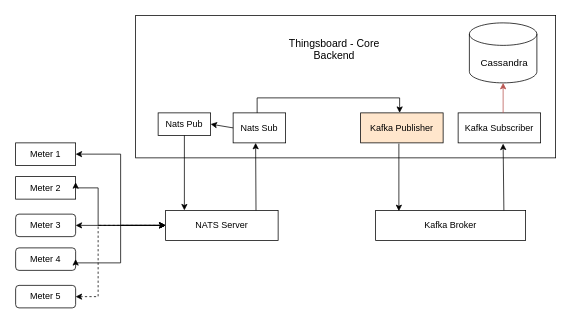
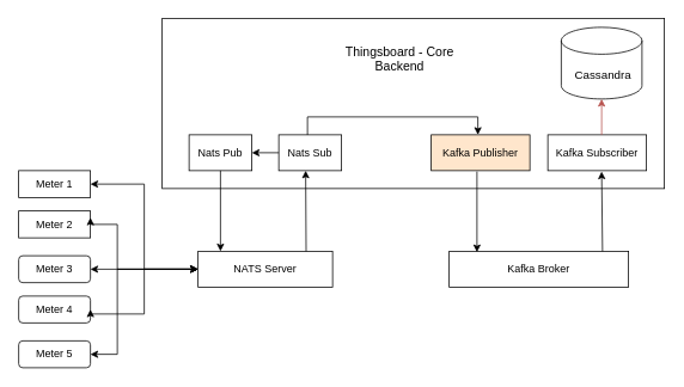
  <mxCell id="0" />
  <mxCell id="1" parent="0" />
  <mxCell id="2" value="" style="rounded=0;whiteSpace=wrap;html=1;align=center;" parent="1" vertex="1"><mxGeometry x="180" y="20" width="560" height="190" as="geometry" /></mxCell>
  <mxCell id="3" value="&lt;font style=&quot;font-size: 14px;&quot;&gt;Thingsboard - Core&lt;/font&gt;&lt;div&gt;&lt;font style=&quot;font-size: 14px;&quot;&gt;Backend&lt;/font&gt;&lt;/div&gt;" style="text;html=1;align=center;verticalAlign=middle;whiteSpace=wrap;rounded=0;" parent="1" vertex="1"><mxGeometry x="370" y="40" width="150" height="50" as="geometry" /></mxCell>
  <mxCell id="4" value="Nats Sub" style="rounded=0;whiteSpace=wrap;html=1;" parent="1" vertex="1"><mxGeometry x="310" y="150" width="70" height="40" as="geometry" /></mxCell>
- <mxCell id="5" value="Nats Pub" style="rounded=0;whiteSpace=wrap;html=1;" parent="1" vertex="1"><mxGeometry x="210" y="150" width="70" height="30" as="geometry" /></mxCell>
+ <mxCell id="5" value="Nats Pub" style="rounded=0;whiteSpace=wrap;html=1;" parent="1" vertex="1"><mxGeometry x="210" y="150" width="70" height="40" as="geometry" /></mxCell>
  <mxCell id="6" value="Kafka Publisher" style="rounded=0;whiteSpace=wrap;html=1;fillColor=#ffe6cc;" parent="1" vertex="1"><mxGeometry x="480" y="150" width="110" height="40" as="geometry" /></mxCell>
  <mxCell id="7" value="Kafka Subscriber" style="rounded=0;whiteSpace=wrap;html=1;" parent="1" vertex="1"><mxGeometry x="610" y="150" width="110" height="40" as="geometry" /></mxCell>
  <mxCell id="8" value="NATS Server" style="rounded=0;whiteSpace=wrap;html=1;" parent="1" vertex="1"><mxGeometry x="220" y="280" width="150" height="40" as="geometry" /></mxCell>
  <mxCell id="9" value="Kafka Broker" style="rounded=0;whiteSpace=wrap;html=1;" parent="1" vertex="1"><mxGeometry x="500" y="280" width="200" height="40" as="geometry" /></mxCell>
  <mxCell id="10" value="Meter 2" style="whiteSpace=wrap;html=1;rounded=0;" parent="1" vertex="1"><mxGeometry x="20" y="235" width="80" height="30" as="geometry" /></mxCell>
  <mxCell id="11" value="Meter 3" style="rounded=1;whiteSpace=wrap;html=1;" parent="1" vertex="1"><mxGeometry x="20" y="285" width="80" height="30" as="geometry" /></mxCell>
  <mxCell id="12" value="" style="edgeStyle=orthogonalEdgeStyle;rounded=0;orthogonalLoop=1;jettySize=auto;html=1;entryX=0;entryY=0.5;entryDx=0;entryDy=0;startArrow=classic;startFill=1;" parent="1" source="13" target="8" edge="1"><mxGeometry relative="1" as="geometry"><mxPoint x="240" y="310" as="targetPoint" /><Array as="points"><mxPoint x="160" y="205" /><mxPoint x="160" y="300" /></Array></mxGeometry></mxCell>
  <mxCell id="13" value="Meter 1" style="whiteSpace=wrap;html=1;rounded=0;" parent="1" vertex="1"><mxGeometry x="20" y="190" width="80" height="30" as="geometry" /></mxCell>
  <mxCell id="14" value="Meter 4" style="rounded=1;whiteSpace=wrap;html=1;" parent="1" vertex="1"><mxGeometry x="20" y="330" width="80" height="30" as="geometry" /></mxCell>
  <mxCell id="15" value="" style="edgeStyle=orthogonalEdgeStyle;rounded=0;orthogonalLoop=1;jettySize=auto;html=1;exitX=1;exitY=0.25;exitDx=0;exitDy=0;entryX=0;entryY=0.5;entryDx=0;entryDy=0;startArrow=classic;startFill=1;" parent="1" source="10" target="8" edge="1"><mxGeometry relative="1" as="geometry"><mxPoint x="130" y="230" as="sourcePoint" /><mxPoint x="240" y="325" as="targetPoint" /><Array as="points"><mxPoint x="100" y="250" /><mxPoint x="130" y="250" /><mxPoint x="130" y="300" /></Array></mxGeometry></mxCell>
  <mxCell id="16" value="" style="edgeStyle=orthogonalEdgeStyle;rounded=0;orthogonalLoop=1;jettySize=auto;html=1;exitX=1;exitY=0.5;exitDx=0;exitDy=0;startArrow=classic;startFill=1;" parent="1" source="14" edge="1"><mxGeometry relative="1" as="geometry"><mxPoint x="130" y="300" as="sourcePoint" /><mxPoint x="220" y="300" as="targetPoint" /><Array as="points"><mxPoint x="160" y="350" /><mxPoint x="160" y="300" /></Array></mxGeometry></mxCell>
  <mxCell id="17" value="Meter 5" style="rounded=1;whiteSpace=wrap;html=1;" parent="1" vertex="1"><mxGeometry x="20" y="380" width="80" height="30" as="geometry" /></mxCell>
- <mxCell id="18" value="" style="edgeStyle=orthogonalEdgeStyle;rounded=0;orthogonalLoop=1;jettySize=auto;html=1;exitX=1;exitY=0.5;exitDx=0;exitDy=0;entryX=0;entryY=0.5;entryDx=0;entryDy=0;startArrow=classic;startFill=1;dashed=1;" parent="1" source="17" target="8" edge="1"><mxGeometry relative="1" as="geometry"><mxPoint x="150" y="280" as="sourcePoint" /><mxPoint x="300" y="337" as="targetPoint" /><Array as="points"><mxPoint x="130" y="395" /><mxPoint x="130" y="300" /></Array></mxGeometry></mxCell>
+ <mxCell id="18" value="" style="edgeStyle=orthogonalEdgeStyle;rounded=0;orthogonalLoop=1;jettySize=auto;html=1;exitX=1;exitY=0.5;exitDx=0;exitDy=0;entryX=0;entryY=0.5;entryDx=0;entryDy=0;startArrow=classic;startFill=1;" parent="1" source="17" target="8" edge="1"><mxGeometry relative="1" as="geometry"><mxPoint x="150" y="280" as="sourcePoint" /><mxPoint x="300" y="337" as="targetPoint" /><Array as="points"><mxPoint x="130" y="395" /><mxPoint x="130" y="300" /></Array></mxGeometry></mxCell>
  <mxCell id="19" value="&lt;font style=&quot;font-size: 13px;&quot;&gt;&amp;nbsp;Cassandra&lt;/font&gt;" style="shape=cylinder3;whiteSpace=wrap;html=1;boundedLbl=1;backgroundOutline=1;size=15;" parent="1" vertex="1"><mxGeometry x="625" y="30" width="90" height="80" as="geometry" /></mxCell>
  <mxCell id="20" value="" style="endArrow=classic;html=1;rounded=0;exitX=0.5;exitY=0;exitDx=0;exitDy=0;entryX=0.5;entryY=0;entryDx=0;entryDy=0;edgeStyle=orthogonalEdgeStyle;" parent="1" edge="1"><mxGeometry width="50" height="50" relative="1" as="geometry"><mxPoint x="342" y="150" as="sourcePoint" /><mxPoint x="532" y="150" as="targetPoint" /><Array as="points"><mxPoint x="342" y="130" /><mxPoint x="532" y="130" /></Array></mxGeometry></mxCell>
  <mxCell id="21" value="" style="endArrow=classic;html=1;rounded=0;entryX=1;entryY=0.5;entryDx=0;entryDy=0;exitX=0;exitY=0.5;exitDx=0;exitDy=0;" parent="1" source="4" target="5" edge="1"><mxGeometry width="50" height="50" relative="1" as="geometry"><mxPoint x="380" y="290" as="sourcePoint" /><mxPoint x="430" y="240" as="targetPoint" /></mxGeometry></mxCell>
  <mxCell id="22" value="" style="endArrow=classic;startArrow=classic;html=1;rounded=0;exitX=1;exitY=0.5;exitDx=0;exitDy=0;entryX=0;entryY=0.5;entryDx=0;entryDy=0;" parent="1" source="11" target="8" edge="1"><mxGeometry width="50" height="50" relative="1" as="geometry"><mxPoint x="380" y="290" as="sourcePoint" /><mxPoint x="430" y="240" as="targetPoint" /></mxGeometry></mxCell>
  <mxCell id="23" value="" style="endArrow=classic;html=1;rounded=0;exitX=0.75;exitY=0;exitDx=0;exitDy=0;" parent="1" edge="1"><mxGeometry width="50" height="50" relative="1" as="geometry"><mxPoint x="340.5" y="280" as="sourcePoint" /><mxPoint x="340" y="190" as="targetPoint" /></mxGeometry></mxCell>
  <mxCell id="24" value="" style="endArrow=none;html=1;rounded=0;endFill=0;startArrow=classic;startFill=1;entryX=0.5;entryY=1;entryDx=0;entryDy=0;" parent="1" target="5" edge="1"><mxGeometry width="50" height="50" relative="1" as="geometry"><mxPoint x="245" y="280" as="sourcePoint" /><mxPoint x="247" y="200" as="targetPoint" /></mxGeometry></mxCell>
  <mxCell id="25" value="" style="endArrow=none;html=1;rounded=0;endFill=0;startArrow=classic;startFill=1;entryX=0.5;entryY=1;entryDx=0;entryDy=0;" parent="1" edge="1"><mxGeometry width="50" height="50" relative="1" as="geometry"><mxPoint x="531" y="281" as="sourcePoint" /><mxPoint x="531" y="191" as="targetPoint" /></mxGeometry></mxCell>
  <mxCell id="26" value="" style="endArrow=classic;html=1;rounded=0;entryX=0.414;entryY=0.925;entryDx=0;entryDy=0;entryPerimeter=0;exitX=0.88;exitY=0;exitDx=0;exitDy=0;exitPerimeter=0;" parent="1" edge="1"><mxGeometry width="50" height="50" relative="1" as="geometry"><mxPoint x="671" y="280" as="sourcePoint" /><mxPoint x="670" y="191" as="targetPoint" /></mxGeometry></mxCell>
  <mxCell id="27" value="" style="endArrow=classic;html=1;rounded=0;entryX=0.5;entryY=1;entryDx=0;entryDy=0;entryPerimeter=0;fillColor=#f8cecc;gradientColor=#ea6b66;strokeColor=#b85450;" parent="1" edge="1"><mxGeometry width="50" height="50" relative="1" as="geometry"><mxPoint x="670" y="150" as="sourcePoint" /><mxPoint x="670" y="110" as="targetPoint" /></mxGeometry></mxCell>
